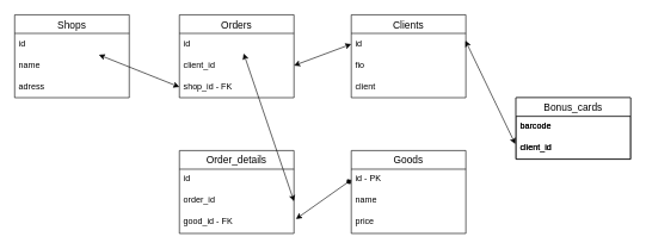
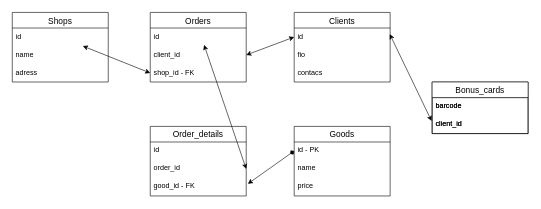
  <mxCell id="0" />
  <mxCell id="1" parent="0" />
  <mxCell id="2" value="Shops" style="swimlane;fontStyle=0;childLayout=stackLayout;horizontal=1;startSize=26;horizontalStack=0;resizeParent=1;resizeParentMax=0;resizeLast=0;collapsible=1;marginBottom=0;align=center;fontSize=14;" vertex="1" parent="1"><mxGeometry x="20" y="20" width="160" height="116" as="geometry" /></mxCell>
  <mxCell id="3" value="id" style="text;strokeColor=none;fillColor=none;spacingLeft=4;spacingRight=4;overflow=hidden;rotatable=0;points=[[0,0.5],[1,0.5]];portConstraint=eastwest;fontSize=12;" vertex="1" parent="2"><mxGeometry y="26" width="160" height="30" as="geometry" /></mxCell>
  <mxCell id="4" value="name" style="text;strokeColor=none;fillColor=none;spacingLeft=4;spacingRight=4;overflow=hidden;rotatable=0;points=[[0,0.5],[1,0.5]];portConstraint=eastwest;fontSize=12;" vertex="1" parent="2"><mxGeometry y="56" width="160" height="30" as="geometry" /></mxCell>
  <mxCell id="5" value="adress" style="text;strokeColor=none;fillColor=none;spacingLeft=4;spacingRight=4;overflow=hidden;rotatable=0;points=[[0,0.5],[1,0.5]];portConstraint=eastwest;fontSize=12;" vertex="1" parent="2"><mxGeometry y="86" width="160" height="30" as="geometry" /></mxCell>
  <mxCell id="6" value="Goods" style="swimlane;fontStyle=0;childLayout=stackLayout;horizontal=1;startSize=26;horizontalStack=0;resizeParent=1;resizeParentMax=0;resizeLast=0;collapsible=1;marginBottom=0;align=center;fontSize=14;" vertex="1" parent="1"><mxGeometry x="490" y="210" width="160" height="116" as="geometry" /></mxCell>
  <mxCell id="7" value="id - PK" style="text;strokeColor=none;fillColor=none;spacingLeft=4;spacingRight=4;overflow=hidden;rotatable=0;points=[[0,0.5],[1,0.5]];portConstraint=eastwest;fontSize=12;" vertex="1" parent="6"><mxGeometry y="26" width="160" height="30" as="geometry" /></mxCell>
  <mxCell id="8" value="name" style="text;strokeColor=none;fillColor=none;spacingLeft=4;spacingRight=4;overflow=hidden;rotatable=0;points=[[0,0.5],[1,0.5]];portConstraint=eastwest;fontSize=12;" vertex="1" parent="6"><mxGeometry y="56" width="160" height="30" as="geometry" /></mxCell>
  <mxCell id="9" value="price" style="text;strokeColor=none;fillColor=none;spacingLeft=4;spacingRight=4;overflow=hidden;rotatable=0;points=[[0,0.5],[1,0.5]];portConstraint=eastwest;fontSize=12;" vertex="1" parent="6"><mxGeometry y="86" width="160" height="30" as="geometry" /></mxCell>
  <mxCell id="10" value="Clients" style="swimlane;fontStyle=0;childLayout=stackLayout;horizontal=1;startSize=26;horizontalStack=0;resizeParent=1;resizeParentMax=0;resizeLast=0;collapsible=1;marginBottom=0;align=center;fontSize=14;" vertex="1" parent="1"><mxGeometry x="490" y="20" width="160" height="116" as="geometry" /></mxCell>
  <mxCell id="11" value="id" style="text;strokeColor=none;fillColor=none;spacingLeft=4;spacingRight=4;overflow=hidden;rotatable=0;points=[[0,0.5],[1,0.5]];portConstraint=eastwest;fontSize=12;" vertex="1" parent="10"><mxGeometry y="26" width="160" height="30" as="geometry" /></mxCell>
  <mxCell id="12" value="fio" style="text;strokeColor=none;fillColor=none;spacingLeft=4;spacingRight=4;overflow=hidden;rotatable=0;points=[[0,0.5],[1,0.5]];portConstraint=eastwest;fontSize=12;" vertex="1" parent="10"><mxGeometry y="56" width="160" height="30" as="geometry" /></mxCell>
- <mxCell id="13" value="client" style="text;strokeColor=none;fillColor=none;spacingLeft=4;spacingRight=4;overflow=hidden;rotatable=0;points=[[0,0.5],[1,0.5]];portConstraint=eastwest;fontSize=12;" vertex="1" parent="10"><mxGeometry y="86" width="160" height="30" as="geometry" /></mxCell>
+ <mxCell id="13" value="contacs" style="text;strokeColor=none;fillColor=none;spacingLeft=4;spacingRight=4;overflow=hidden;rotatable=0;points=[[0,0.5],[1,0.5]];portConstraint=eastwest;fontSize=12;" vertex="1" parent="10"><mxGeometry y="86" width="160" height="30" as="geometry" /></mxCell>
  <mxCell id="14" value="Orders" style="swimlane;fontStyle=0;childLayout=stackLayout;horizontal=1;startSize=26;horizontalStack=0;resizeParent=1;resizeParentMax=0;resizeLast=0;collapsible=1;marginBottom=0;align=center;fontSize=14;" vertex="1" parent="1"><mxGeometry x="250" y="20" width="160" height="116" as="geometry" /></mxCell>
  <mxCell id="15" value="id" style="text;strokeColor=none;fillColor=none;spacingLeft=4;spacingRight=4;overflow=hidden;rotatable=0;points=[[0,0.5],[1,0.5]];portConstraint=eastwest;fontSize=12;" vertex="1" parent="14"><mxGeometry y="26" width="160" height="30" as="geometry" /></mxCell>
  <mxCell id="16" value="client_id" style="text;strokeColor=none;fillColor=none;spacingLeft=4;spacingRight=4;overflow=hidden;rotatable=0;points=[[0,0.5],[1,0.5]];portConstraint=eastwest;fontSize=12;" vertex="1" parent="14"><mxGeometry y="56" width="160" height="30" as="geometry" /></mxCell>
  <mxCell id="17" value="shop_id - FK" style="text;strokeColor=none;fillColor=none;spacingLeft=4;spacingRight=4;overflow=hidden;rotatable=0;points=[[0,0.5],[1,0.5]];portConstraint=eastwest;fontSize=12;" vertex="1" parent="14"><mxGeometry y="86" width="160" height="30" as="geometry" /></mxCell>
  <mxCell id="18" value="Order_details" style="swimlane;fontStyle=0;childLayout=stackLayout;horizontal=1;startSize=26;horizontalStack=0;resizeParent=1;resizeParentMax=0;resizeLast=0;collapsible=1;marginBottom=0;align=center;fontSize=14;" vertex="1" parent="1"><mxGeometry x="250" y="210" width="160" height="116" as="geometry" /></mxCell>
  <mxCell id="19" value="id" style="text;strokeColor=none;fillColor=none;spacingLeft=4;spacingRight=4;overflow=hidden;rotatable=0;points=[[0,0.5],[1,0.5]];portConstraint=eastwest;fontSize=12;" vertex="1" parent="18"><mxGeometry y="26" width="160" height="30" as="geometry" /></mxCell>
  <mxCell id="20" value="order_id" style="text;strokeColor=none;fillColor=none;spacingLeft=4;spacingRight=4;overflow=hidden;rotatable=0;points=[[0,0.5],[1,0.5]];portConstraint=eastwest;fontSize=12;" vertex="1" parent="18"><mxGeometry y="56" width="160" height="30" as="geometry" /></mxCell>
  <mxCell id="21" value="good_id - FK" style="text;strokeColor=none;fillColor=none;spacingLeft=4;spacingRight=4;overflow=hidden;rotatable=0;points=[[0,0.5],[1,0.5]];portConstraint=eastwest;fontSize=12;" vertex="1" parent="18"><mxGeometry y="86" width="160" height="30" as="geometry" /></mxCell>
  <mxCell id="22" value="" style="endArrow=classic;startArrow=classic;html=1;rounded=0;entryX=0;entryY=0.5;entryDx=0;entryDy=0;" edge="1" parent="1" source="3" target="17"><mxGeometry width="50" height="50" relative="1" as="geometry"><mxPoint x="390" y="270" as="sourcePoint" /><mxPoint x="440" y="220" as="targetPoint" /></mxGeometry></mxCell>
  <mxCell id="23" value="" style="endArrow=classic;startArrow=classic;html=1;rounded=0;exitX=1;exitY=0.5;exitDx=0;exitDy=0;entryX=0;entryY=0.5;entryDx=0;entryDy=0;" edge="1" parent="1" source="16" target="11"><mxGeometry width="50" height="50" relative="1" as="geometry"><mxPoint x="440" y="230" as="sourcePoint" /><mxPoint x="490" y="180" as="targetPoint" /></mxGeometry></mxCell>
  <mxCell id="24" value="" style="endArrow=classic;startArrow=classic;html=1;rounded=0;exitX=1;exitY=0.5;exitDx=0;exitDy=0;entryX=0.561;entryY=-0.064;entryDx=0;entryDy=0;entryPerimeter=0;" edge="1" parent="1" source="20" target="16"><mxGeometry width="50" height="50" relative="1" as="geometry"><mxPoint x="390" y="270" as="sourcePoint" /><mxPoint x="440" y="220" as="targetPoint" /></mxGeometry></mxCell>
  <mxCell id="25" value="" style="endArrow=diamond;startArrow=classic;html=1;rounded=0;exitX=1.017;exitY=0.326;exitDx=0;exitDy=0;exitPerimeter=0;entryX=0;entryY=0.5;entryDx=0;entryDy=0;" edge="1" parent="1" source="21" target="7"><mxGeometry width="50" height="50" relative="1" as="geometry"><mxPoint x="480" y="440" as="sourcePoint" /><mxPoint x="530" y="390" as="targetPoint" /></mxGeometry></mxCell>
  <mxCell id="26" value="Bonus_cards" style="swimlane;fontStyle=0;childLayout=stackLayout;horizontal=1;startSize=26;horizontalStack=0;resizeParent=1;resizeParentMax=0;resizeLast=0;collapsible=1;marginBottom=0;align=center;fontSize=14;" vertex="1" parent="1"><mxGeometry x="720" y="136" width="160" height="86" as="geometry" /></mxCell>
  <mxCell id="27" value="barcode" style="text;strokeColor=none;fillColor=none;spacingLeft=4;spacingRight=4;overflow=hidden;rotatable=0;points=[[0,0.5],[1,0.5]];portConstraint=eastwest;fontSize=12;" vertex="1" parent="26"><mxGeometry y="26" width="160" height="30" as="geometry" /></mxCell>
  <mxCell id="28" value="client_id" style="text;strokeColor=none;fillColor=none;spacingLeft=4;spacingRight=4;overflow=hidden;rotatable=0;points=[[0,0.5],[1,0.5]];portConstraint=eastwest;fontSize=12;" vertex="1" parent="26"><mxGeometry y="56" width="160" height="30" as="geometry" /></mxCell>
  <mxCell id="29" value="" style="endArrow=classic;startArrow=classic;html=1;rounded=0;entryX=-0.006;entryY=0.299;entryDx=0;entryDy=0;entryPerimeter=0;exitX=0.996;exitY=0.338;exitDx=0;exitDy=0;exitPerimeter=0;" edge="1" parent="1" source="11" target="28"><mxGeometry width="50" height="50" relative="1" as="geometry"><mxPoint x="390" y="270" as="sourcePoint" /><mxPoint x="440" y="220" as="targetPoint" /></mxGeometry></mxCell>
  <mxCell id="30" value="Bonus_cards" style="swimlane;fontStyle=0;childLayout=stackLayout;horizontal=1;startSize=26;horizontalStack=0;resizeParent=1;resizeParentMax=0;resizeLast=0;collapsible=1;marginBottom=0;align=center;fontSize=14;" vertex="1" parent="1"><mxGeometry x="720" y="136" width="160" height="86" as="geometry" /></mxCell>
  <mxCell id="31" value="barcode" style="text;strokeColor=none;fillColor=none;spacingLeft=4;spacingRight=4;overflow=hidden;rotatable=0;points=[[0,0.5],[1,0.5]];portConstraint=eastwest;fontSize=12;" vertex="1" parent="30"><mxGeometry y="26" width="160" height="30" as="geometry" /></mxCell>
  <mxCell id="32" value="client_id" style="text;strokeColor=none;fillColor=none;spacingLeft=4;spacingRight=4;overflow=hidden;rotatable=0;points=[[0,0.5],[1,0.5]];portConstraint=eastwest;fontSize=12;" vertex="1" parent="30"><mxGeometry y="56" width="160" height="30" as="geometry" /></mxCell>
